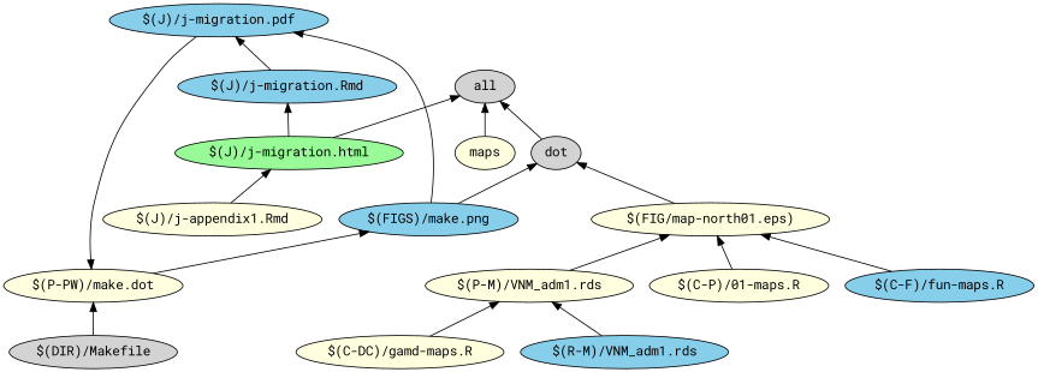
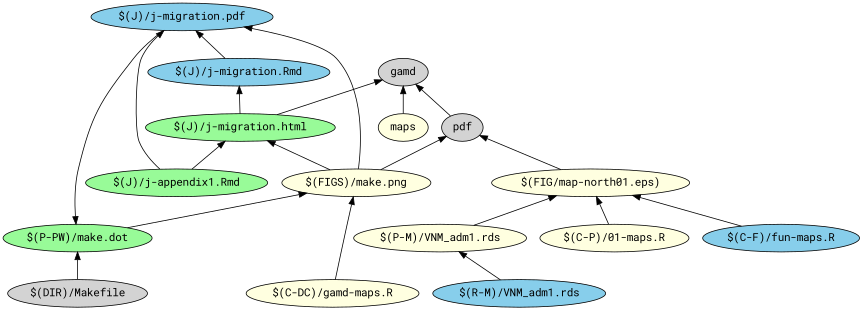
  digraph {
    fontname="Roboto Mono"
    rankdir=BT
    node [fillcolor=skyblue fontname="Roboto Mono" style=filled]
    edge [fontname="Roboto Mono"]
-   "$(P-PW)/make.dot" [fillcolor=lightyellow]
+   "$(P-PW)/make.dot" [fillcolor=palegreen]
    "$(J)/j-migration.pdf"
-   all [fillcolor=lightgrey]
+   all [fillcolor=lightgrey label=gamd]
    "$(J)/j-migration.html" [fillcolor=palegreen]
    "$(J)/j-migration.Rmd"
    maps [fillcolor=lightyellow]
-   dot [fillcolor=lightgrey]
-   "$(FIGS)/make.png"
+   dot [fillcolor=lightgrey label=pdf]
+   "$(FIGS)/make.png" [fillcolor=lightyellow]
    "$(FIG/map-north01.eps)" [fillcolor=lightyellow]
    "$(DIR)/Makefile" [fillcolor=lightgrey]
-   "$(J)/j-appendix1.Rmd" [fillcolor=lightyellow]
+   "$(J)/j-appendix1.Rmd" [fillcolor=palegreen]
    "$(P-M)/VNM_adm1.rds" [fillcolor=lightyellow]
    "$(R-M)/VNM_adm1.rds"
    "$(C-DC)/gamd-maps.R" [fillcolor=lightyellow]
    "$(C-P)/01-maps.R" [fillcolor=lightyellow]
    "$(C-F)/fun-maps.R"
    "$(P-PW)/make.dot" -> "$(FIGS)/make.png"
    "$(J)/j-migration.pdf" -> "$(P-PW)/make.dot"
    "$(J)/j-migration.html" -> all
    "$(J)/j-migration.html" -> "$(J)/j-migration.Rmd"
    "$(J)/j-migration.Rmd" -> "$(J)/j-migration.pdf"
    maps -> all
    dot -> all
    "$(FIGS)/make.png" -> "$(J)/j-migration.pdf"
+   "$(FIGS)/make.png" -> "$(J)/j-migration.html"
    "$(FIGS)/make.png" -> dot
    "$(FIG/map-north01.eps)" -> dot
    "$(DIR)/Makefile" -> "$(P-PW)/make.dot"
+   "$(J)/j-appendix1.Rmd" -> "$(J)/j-migration.pdf"
    "$(J)/j-appendix1.Rmd" -> "$(J)/j-migration.html"
    "$(P-M)/VNM_adm1.rds" -> "$(FIG/map-north01.eps)"
    "$(R-M)/VNM_adm1.rds" -> "$(P-M)/VNM_adm1.rds"
-   "$(C-DC)/gamd-maps.R" -> "$(P-M)/VNM_adm1.rds"
+   "$(C-DC)/gamd-maps.R" -> "$(FIGS)/make.png"
    "$(C-P)/01-maps.R" -> "$(FIG/map-north01.eps)"
    "$(C-F)/fun-maps.R" -> "$(FIG/map-north01.eps)"
  }
